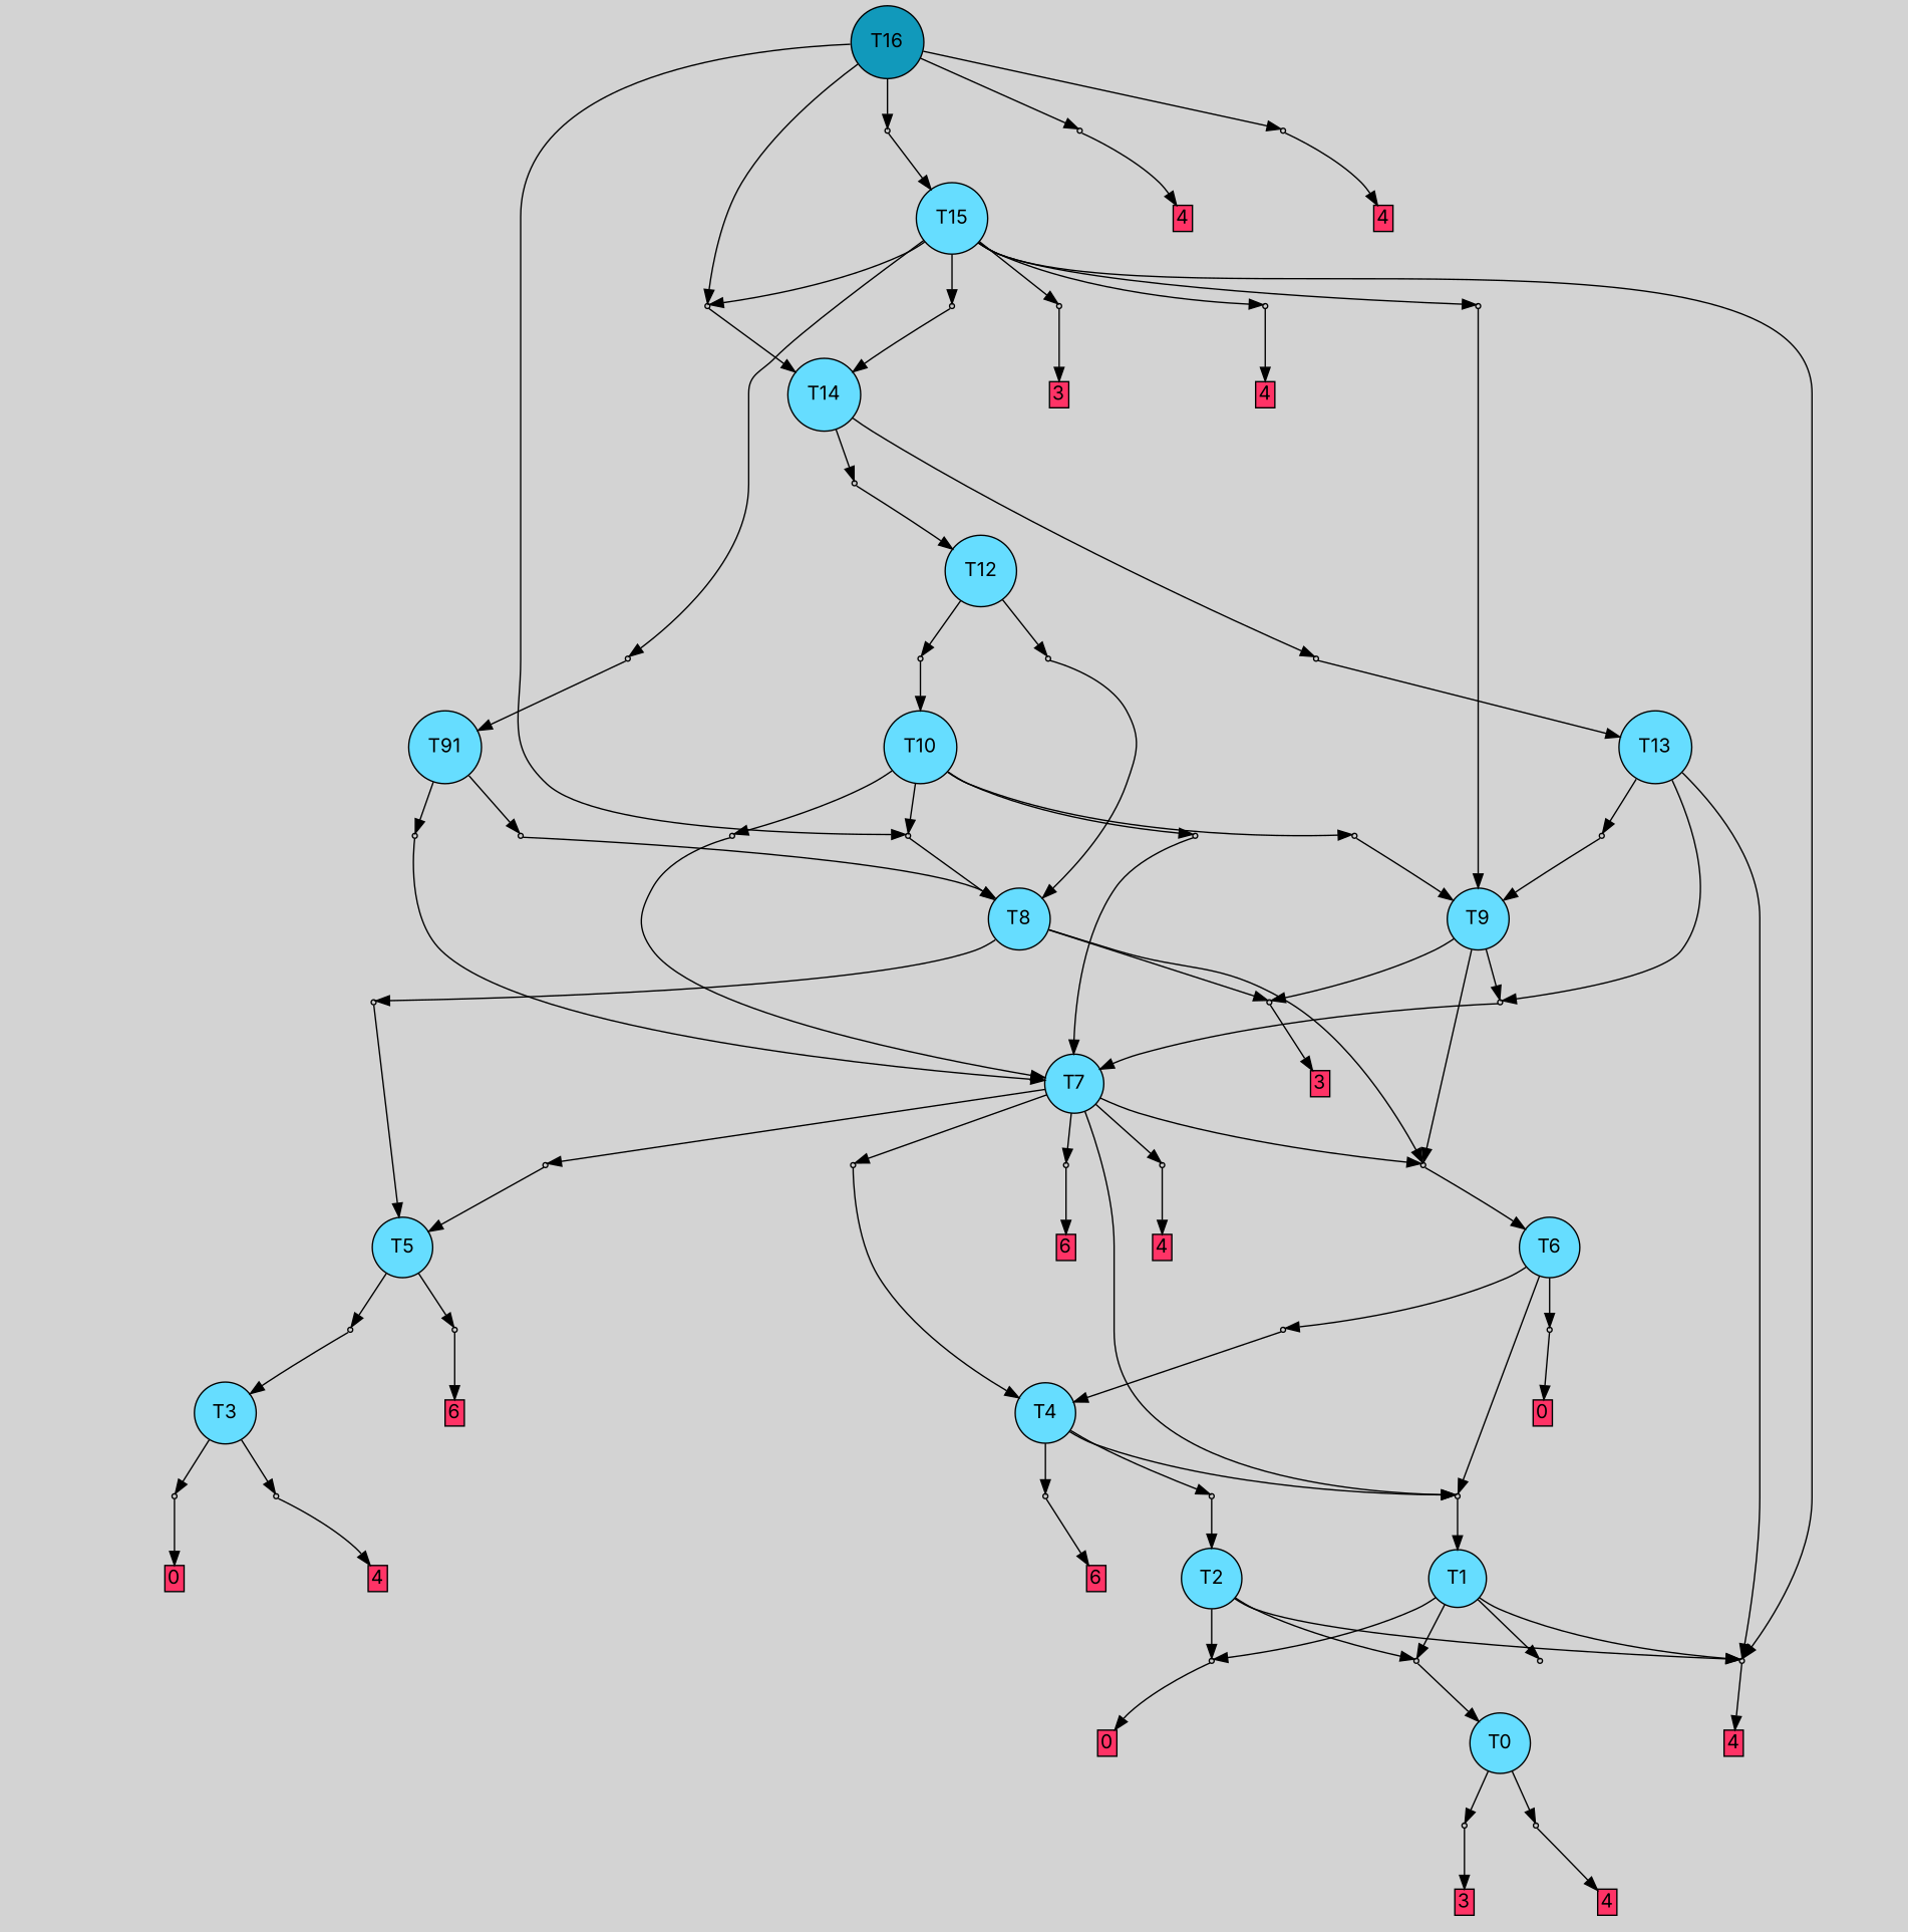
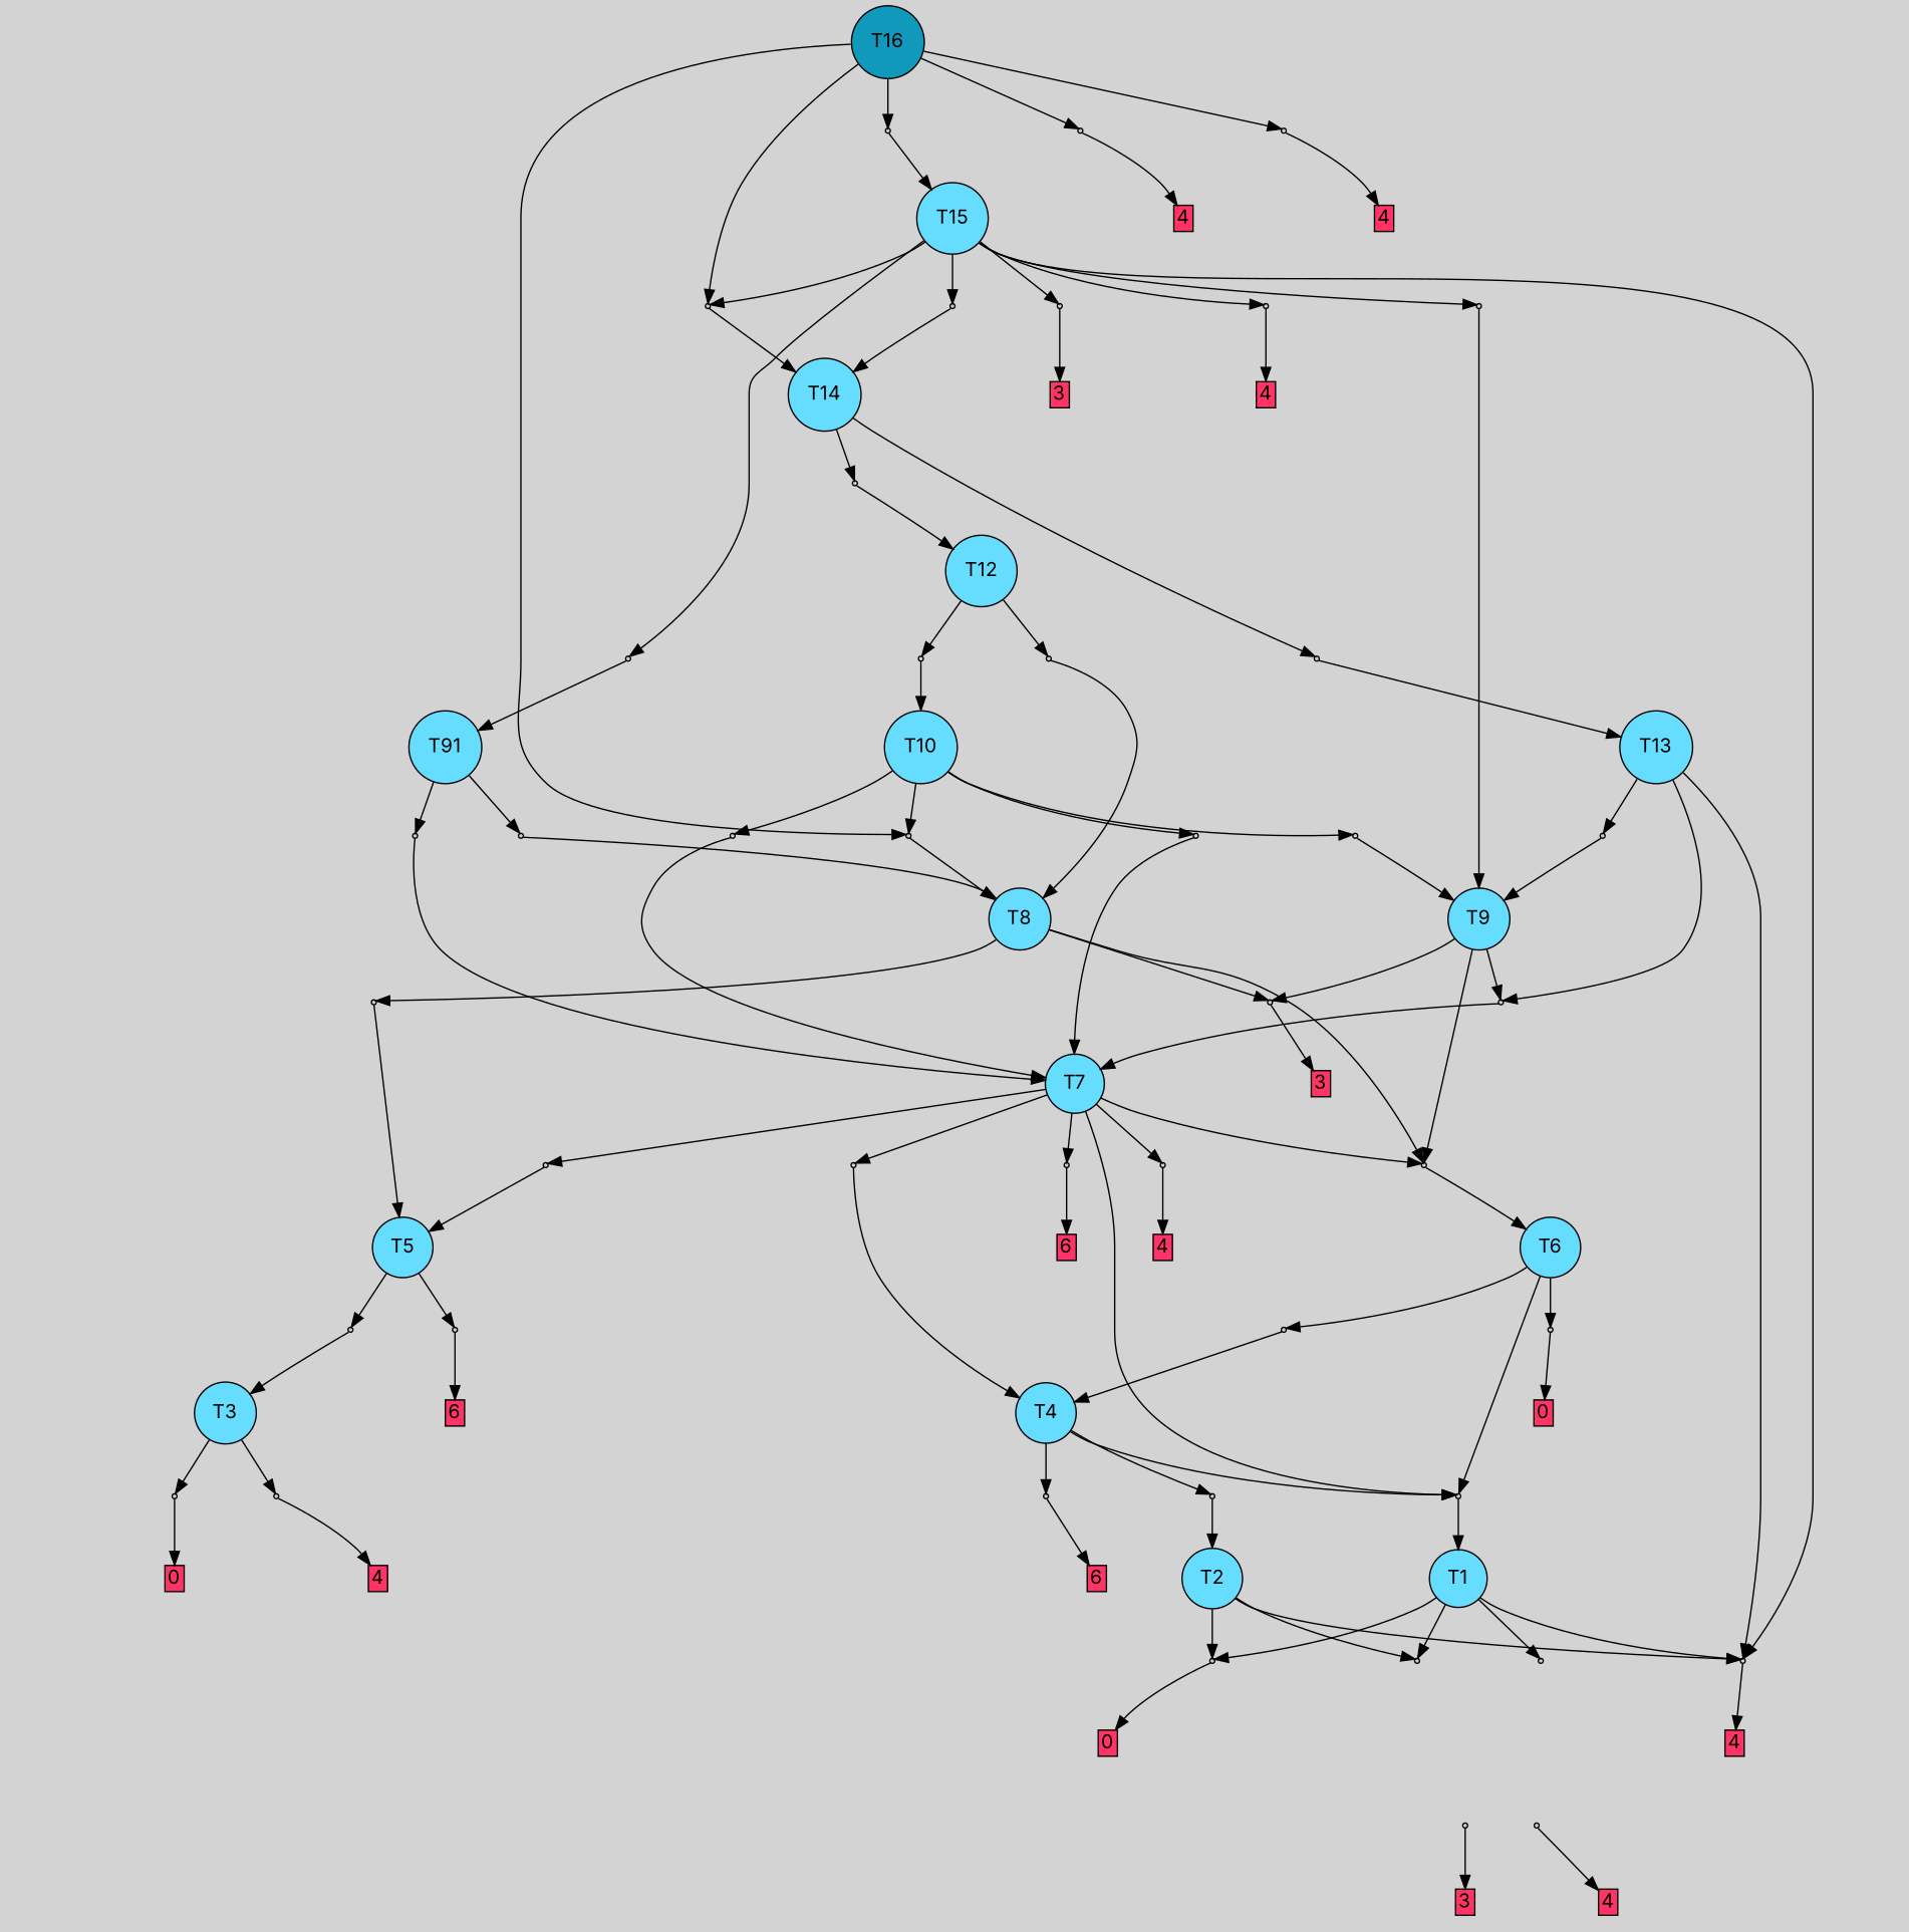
  digraph {
    bgcolor=lightgray
    fontname=Inter
    node [fontname=Inter shape=box style=filled]
    edge [fontname=Inter]
    T16 [fillcolor="#1199bb" shape=circle]
    P23 [fillcolor="#cccccc" shape=point]
    P34 [fillcolor="#cccccc" shape=point]
    P40 [fillcolor="#cccccc" shape=point]
    P41 [fillcolor="#cccccc" shape=point]
    P42 [fillcolor="#cccccc" shape=point]
-   T0 [fillcolor="#66ddff" shape=circle]
    P0 [fillcolor="#cccccc" shape=point]
    P1 [fillcolor="#cccccc" shape=point]
    n10 [label="3|0&1|7#2|6&#92;n" style=invis]
    n11 [fillcolor="#ff3366" height=0 label=3 margin=0.03 width=0]
    I1 [style=invis]
    n13 [fillcolor="#ff3366" height=0 label=4 margin=0.03 width=0]
    T1 [fillcolor="#66ddff" shape=circle]
    P2 [fillcolor="#cccccc" shape=point]
    P3 [fillcolor="#cccccc" shape=point]
    P4 [fillcolor="#cccccc" shape=point]
    P5 [fillcolor="#cccccc" shape=point]
    n19 [label="3|0&3|7#0|4&#92;n" style=invis]
    n20 [label="4|2&3|1#4|3&#92;n2|0&1|6#0|2&#92;n" style=invis]
    n21 [fillcolor="#ff3366" height=0 label=4 margin=0.03 width=0]
    n22 [label="3|1&2|6#1|1&#92;n8|0&0|1#2|6&#92;n" style=invis]
    n23 [label="4|0&4|2#4|2&#92;n" style=invis]
    n24 [fillcolor="#ff3366" height=0 label=0 margin=0.03 width=0]
    T2 [fillcolor="#66ddff" shape=circle]
    T3 [fillcolor="#66ddff" shape=circle]
    P6 [fillcolor="#cccccc" shape=point]
    P7 [fillcolor="#cccccc" shape=point]
    n29 [label="4|2&3|1#4|3&#92;n2|0&1|6#0|2&#92;n" style=invis]
    n30 [fillcolor="#ff3366" height=0 label=4 margin=0.03 width=0]
    n31 [label="1|0&4|7#3|0&#92;n" style=invis]
    n32 [fillcolor="#ff3366" height=0 label=0 margin=0.03 width=0]
    T4 [fillcolor="#66ddff" shape=circle]
    P8 [fillcolor="#cccccc" shape=point]
    P9 [fillcolor="#cccccc" shape=point]
    P10 [fillcolor="#cccccc" shape=point]
    n37 [label="2|3&3|2#2|3&#92;n2|0&2|5#0|3&#92;n" style=invis]
    n38 [label="8|0&3|5#1|6&#92;n" style=invis]
    n39 [label="1|0&0|0#1|2&#92;n" style=invis]
    n40 [fillcolor="#ff3366" height=0 label=6 margin=0.03 width=0]
    T5 [fillcolor="#66ddff" shape=circle]
    P11 [fillcolor="#cccccc" shape=point]
    P12 [fillcolor="#cccccc" shape=point]
    n44 [label="1|0&1|5#4|3&#92;n" style=invis]
    n45 [fillcolor="#ff3366" height=0 label=6 margin=0.03 width=0]
    n46 [label="3|0&3|2#0|2&#92;n" style=invis]
    T6 [fillcolor="#66ddff" shape=circle]
    P13 [fillcolor="#cccccc" shape=point]
    P14 [fillcolor="#cccccc" shape=point]
    n50 [label="1|0&1|0#4|3&#92;n" style=invis]
    n51 [label="3|0&3|7#2|6&#92;n" style=invis]
    n52 [fillcolor="#ff3366" height=0 label=0 margin=0.03 width=0]
    T7 [fillcolor="#66ddff" shape=circle]
    P15 [fillcolor="#cccccc" shape=point]
    P16 [fillcolor="#cccccc" shape=point]
    P17 [fillcolor="#cccccc" shape=point]
    P18 [fillcolor="#cccccc" shape=point]
    P19 [fillcolor="#cccccc" shape=point]
    n59 [label="0|0&3|2#1|3&#92;n" style=invis]
    n60 [label="3|0&4|1#4|2&#92;n" style=invis]
    n61 [label="4|0&3|5#3|4&#92;n" style=invis]
    n62 [fillcolor="#ff3366" height=0 label=6 margin=0.03 width=0]
    n63 [label="5|0&2|3#2|2&#92;n" style=invis]
    n64 [fillcolor="#ff3366" height=0 label=4 margin=0.03 width=0]
    n65 [label="8|0&3|3#1|6&#92;n" style=invis]
    T8 [fillcolor="#66ddff" shape=circle]
    P20 [fillcolor="#cccccc" shape=point]
    P21 [fillcolor="#cccccc" shape=point]
    n69 [label="8|0&3|5#4|1&#92;n" style=invis]
    n70 [fillcolor="#ff3366" height=0 label=3 margin=0.03 width=0]
    n71 [label="0|0&4|2#1|3&#92;n" style=invis]
    T9 [fillcolor="#66ddff" shape=circle]
    P22 [fillcolor="#cccccc" shape=point]
    n74 [label="0|0&4|2#1|3&#92;n" style=invis]
    T10 [fillcolor="#66ddff" shape=circle]
    P24 [fillcolor="#cccccc" shape=point]
    P25 [fillcolor="#cccccc" shape=point]
    P26 [fillcolor="#cccccc" shape=point]
    n79 [label="8|0&3|0#4|7&#92;n" style=invis]
    n80 [label="0|0&4|2#1|4&#92;n" style=invis]
    n81 [label="0|0&4|2#1|5&#92;n" style=invis]
    n82 [label="0|0&4|2#1|3&#92;n" style=invis]
    n83 [fillcolor="#66ddff" label=T91 shape=circle]
    P27 [fillcolor="#cccccc" shape=point]
    P28 [fillcolor="#cccccc" shape=point]
    n86 [label="2|0&1|4#2|7&#92;n" style=invis]
    n87 [label="0|0&4|3#1|3&#92;n" style=invis]
    T12 [fillcolor="#66ddff" shape=circle]
    P29 [fillcolor="#cccccc" shape=point]
    P30 [fillcolor="#cccccc" shape=point]
    n91 [label="2|0&1|4#2|7&#92;n" style=invis]
    n92 [label="2|0&2|5#4|0&#92;n" style=invis]
    T13 [fillcolor="#66ddff" shape=circle]
    P31 [fillcolor="#cccccc" shape=point]
    n95 [label="1|0&4|2#0|5&#92;n" style=invis]
    T14 [fillcolor="#66ddff" shape=circle]
    P32 [fillcolor="#cccccc" shape=point]
    P33 [fillcolor="#cccccc" shape=point]
    n99 [label="0|0&4|2#1|4&#92;n" style=invis]
    n100 [label="2|0&1|4#2|7&#92;n" style=invis]
    T15 [fillcolor="#66ddff" shape=circle]
    P35 [fillcolor="#cccccc" shape=point]
    P36 [fillcolor="#cccccc" shape=point]
    P37 [fillcolor="#cccccc" shape=point]
    P38 [fillcolor="#cccccc" shape=point]
    P39 [fillcolor="#cccccc" shape=point]
    n107 [label="8|6&2|7#0|1&#92;n3|0&0|6#1|5&#92;n" style=invis]
    n108 [label="6|0&1|4#0|6&#92;n" style=invis]
    n109 [label="7|0&2|3#2|2&#92;n" style=invis]
    n110 [fillcolor="#ff3366" height=0 label=3 margin=0.03 width=0]
    n111 [label="2|0&3|6#1|2&#92;n" style=invis]
    n112 [label="6|0&4|7#3|0&#92;n" style=invis]
    n113 [fillcolor="#ff3366" height=0 label=4 margin=0.03 width=0]
    n114 [label="2|0&3|5#3|6&#92;n" style=invis]
    n115 [label="2|0&2|0#2|6&#92;n" style=invis]
    n116 [label="2|0&3|2#2|2&#92;n" style=invis]
    n117 [fillcolor="#ff3366" height=0 label=4 margin=0.03 width=0]
    n118 [label="2|0&3|6#1|1&#92;n" style=invis]
    n119 [fillcolor="#ff3366" height=0 label=4 margin=0.03 width=0]
    subgraph sub_1 {
      rank=same
      T16
    }
    T16 -> P23
    T16 -> P34
    T16 -> P40
    T16 -> P41
    T16 -> P42
    P23 -> T8
    P23 -> n79 [style=invis]
    P34 -> T14
    P34 -> n107 [style=invis]
    P40 -> T15
    P40 -> n115 [style=invis]
    P41 -> n116 [style=invis]
    P41 -> n117
    P42 -> n118 [style=invis]
    P42 -> n119
-   T0 -> P0
-   T0 -> P1
    P0 -> n10 [style=invis]
    P0 -> n11
    P1 -> I1 [style=invis]
    P1 -> n13
    T1 -> P2
    T1 -> P3
    T1 -> P4
    T1 -> P5
-   P2 -> T0
    P2 -> n19 [style=invis]
    P3 -> n20 [style=invis]
    P3 -> n21
    P4 -> n22 [style=invis]
    P5 -> n23 [style=invis]
    P5 -> n24
    T2 -> P2
    T2 -> P3
    T2 -> P5
    T3 -> P6
    T3 -> P7
    P6 -> n29 [style=invis]
    P6 -> n30
    P7 -> n31 [style=invis]
    P7 -> n32
    T4 -> P8
    T4 -> P9
    T4 -> P10
    P8 -> T2
    P8 -> n37 [style=invis]
    P9 -> T1
    P9 -> n38 [style=invis]
    P10 -> n39 [style=invis]
    P10 -> n40
    T5 -> P11
    T5 -> P12
    P11 -> n44 [style=invis]
    P11 -> n45
    P12 -> T3
    P12 -> n46 [style=invis]
    T6 -> P9
    T6 -> P13
    T6 -> P14
    P13 -> T4
    P13 -> n50 [style=invis]
    P14 -> n51 [style=invis]
    P14 -> n52
    T7 -> P9
    T7 -> P15
    T7 -> P16
    T7 -> P17
    T7 -> P18
    T7 -> P19
    P15 -> T5
    P15 -> n59 [style=invis]
    P16 -> T4
    P16 -> n60 [style=invis]
    P17 -> n61 [style=invis]
    P17 -> n62
    P18 -> n63 [style=invis]
    P18 -> n64
    P19 -> T6
    P19 -> n65 [style=invis]
    T8 -> P19
    T8 -> P20
    T8 -> P21
    P20 -> n69 [style=invis]
    P20 -> n70
    P21 -> T5
    P21 -> n71 [style=invis]
    T9 -> P19
    T9 -> P20
    T9 -> P22
    P22 -> T7
    P22 -> n74 [style=invis]
    T10 -> P23
    T10 -> P24
    T10 -> P25
    T10 -> P26
    P24 -> T9
    P24 -> n80 [style=invis]
    P25 -> T7
    P25 -> n81 [style=invis]
    P26 -> T7
    P26 -> n82 [style=invis]
    n83 -> P27
    n83 -> P28
    P27 -> T8
    P27 -> n86 [style=invis]
    P28 -> T7
    P28 -> n87 [style=invis]
    T12 -> P29
    T12 -> P30
    P29 -> T8
    P29 -> n91 [style=invis]
    P30 -> T10
    P30 -> n92 [style=invis]
    T13 -> P3
    T13 -> P22
    T13 -> P31
    P31 -> T9
    P31 -> n95 [style=invis]
    T14 -> P32
    T14 -> P33
    P32 -> T13
    P32 -> n99 [style=invis]
    P33 -> T12
    P33 -> n100 [style=invis]
    T15 -> P34
    T15 -> P3
    T15 -> P35
    T15 -> P36
    T15 -> P37
    T15 -> P38
    T15 -> P39
    P35 -> n83
    P35 -> n108 [style=invis]
    P36 -> n109 [style=invis]
    P36 -> n110
    P37 -> T9
    P37 -> n111 [style=invis]
    P38 -> n112 [style=invis]
    P38 -> n113
    P39 -> T14
    P39 -> n114 [style=invis]
  }
